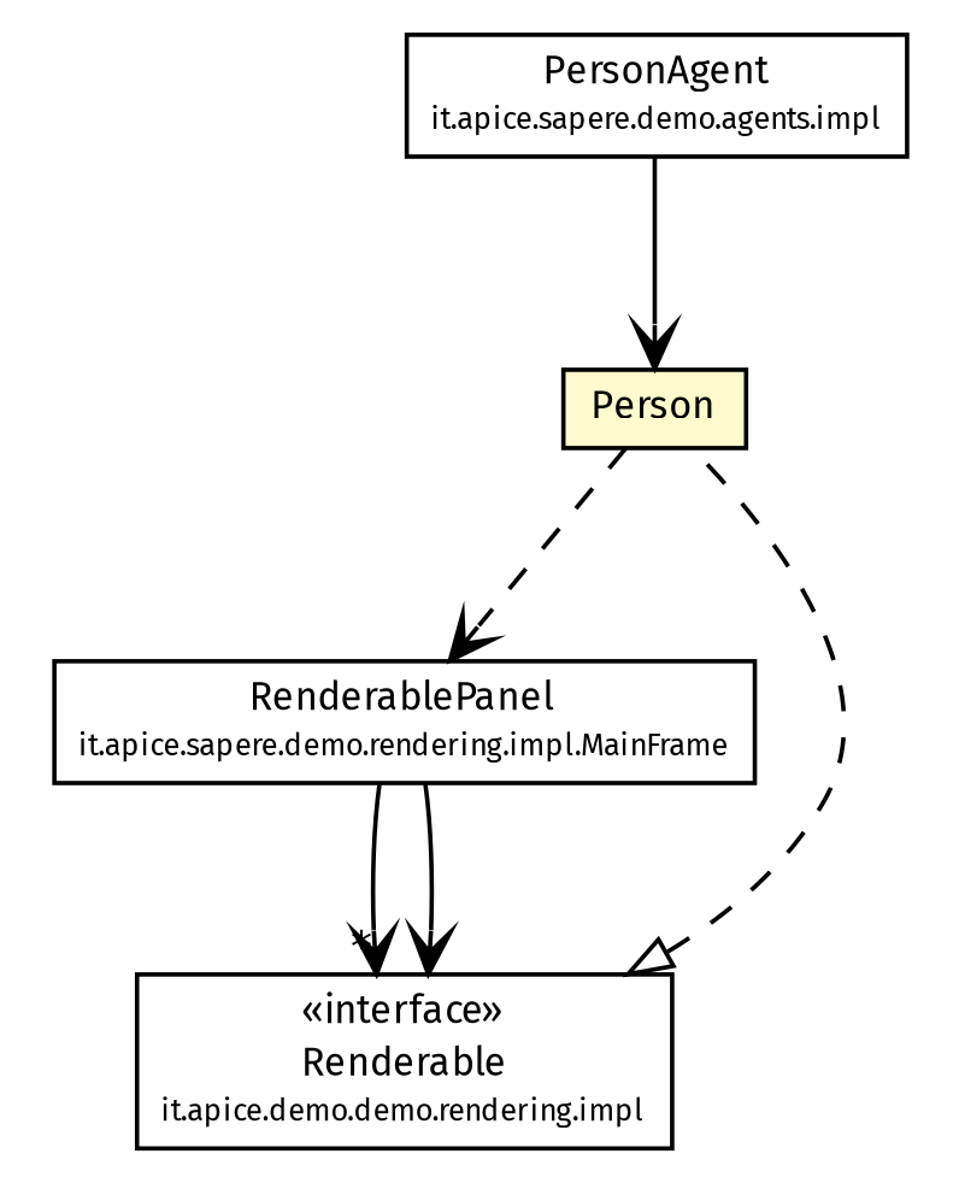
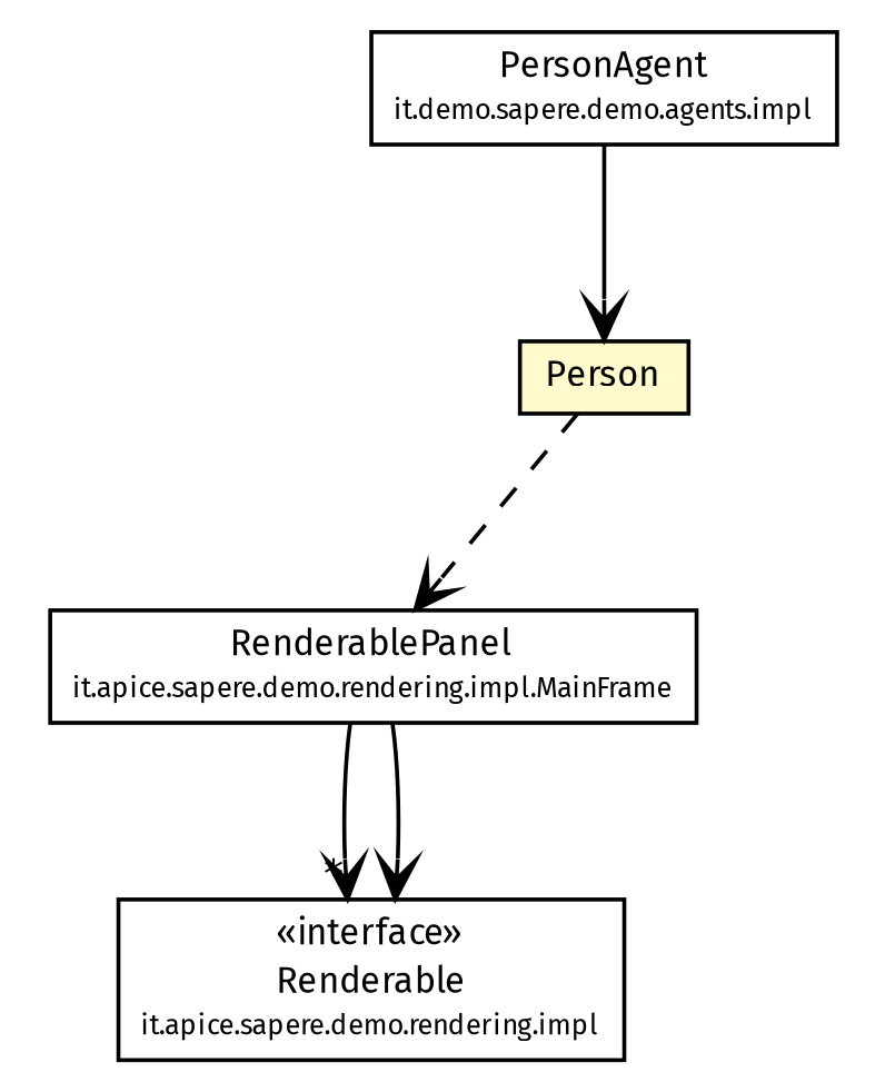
  digraph {
    fontname="Fira Sans"
    node [fontcolor=black fontname="Fira Sans" fontsize=9.0 shape=plaintext]
    edge [arrowhead=open color=black fontcolor=black fontname="Fira Sans" fontsize=10.0 headport=p labelfontname=Helvetica labelfontsize=10 tailport=p]
-   n1 [label=<<table border="0" cellborder="1" cellspacing="0" cellpadding="2" port="p" href="../../agents/impl/PersonAgent.html"> 		<tr><td><table border="0" cellspacing="0" cellpadding="1"> 			<tr><td> PersonAgent </td></tr> 			<tr><td><font point-size="7.0"> it.apice.sapere.demo.agents.impl </font></td></tr> 		</table></td></tr> 		</table>>]
+   n1 [label=<<table border="0" cellborder="1" cellspacing="0" cellpadding="2" port="p" href="../../agents/impl/PersonAgent.html"> 		<tr><td><table border="0" cellspacing="0" cellpadding="1"> 			<tr><td> PersonAgent </td></tr> 			<tr><td><font point-size="7.0"> it.demo.sapere.demo.agents.impl </font></td></tr> 		</table></td></tr> 		</table>>]
    n2 [label=<<table border="0" cellborder="1" cellspacing="0" cellpadding="2" port="p" bgcolor="lemonChiffon" href="./Person.html"> 		<tr><td><table border="0" cellspacing="0" cellpadding="1"> 			<tr><td> Person </td></tr> 		</table></td></tr> 		</table>>]
    n3 [label=<<table border="0" cellborder="1" cellspacing="0" cellpadding="2" port="p" href="../../rendering/impl/MainFrame.RenderablePanel.html"> 		<tr><td><table border="0" cellspacing="0" cellpadding="1"> 			<tr><td> RenderablePanel </td></tr> 			<tr><td><font point-size="7.0"> it.apice.sapere.demo.rendering.impl.MainFrame </font></td></tr> 		</table></td></tr> 		</table>>]
-   n4 [label=<<table border="0" cellborder="1" cellspacing="0" cellpadding="2" port="p" href="../../rendering/impl/Renderable.html"> 		<tr><td><table border="0" cellspacing="0" cellpadding="1"> 			<tr><td> &laquo;interface&raquo; </td></tr> 			<tr><td> Renderable </td></tr> 			<tr><td><font point-size="7.0"> it.apice.demo.demo.rendering.impl </font></td></tr> 		</table></td></tr> 		</table>>]
+   n4 [label=<<table border="0" cellborder="1" cellspacing="0" cellpadding="2" port="p" href="../../rendering/impl/Renderable.html"> 		<tr><td><table border="0" cellspacing="0" cellpadding="1"> 			<tr><td> &laquo;interface&raquo; </td></tr> 			<tr><td> Renderable </td></tr> 			<tr><td><font point-size="7.0"> it.apice.sapere.demo.rendering.impl </font></td></tr> 		</table></td></tr> 		</table>>]
    n1 -> n2
    n2 -> n3 [style=dashed]
    n3 -> n4 [headlabel="*"]
    n3 -> n4
-   n4 -> n2 [arrowtail=empty dir=back fontsize=10 style=dashed arrowhead="" color="" fontcolor=""]
  }
